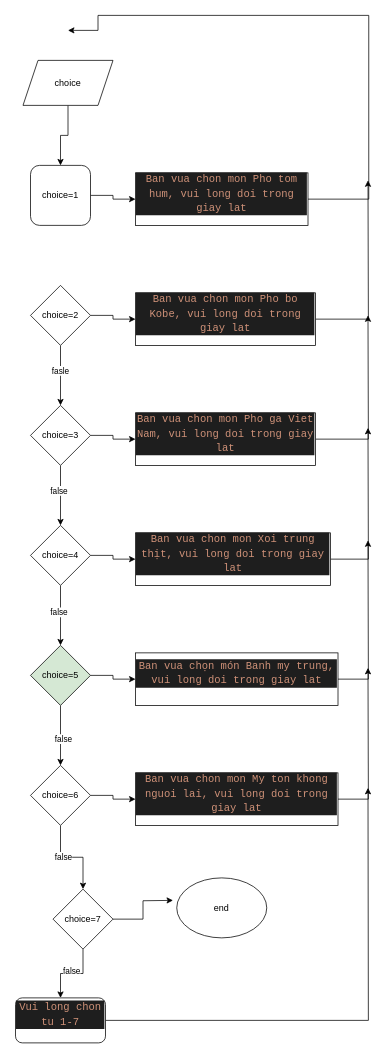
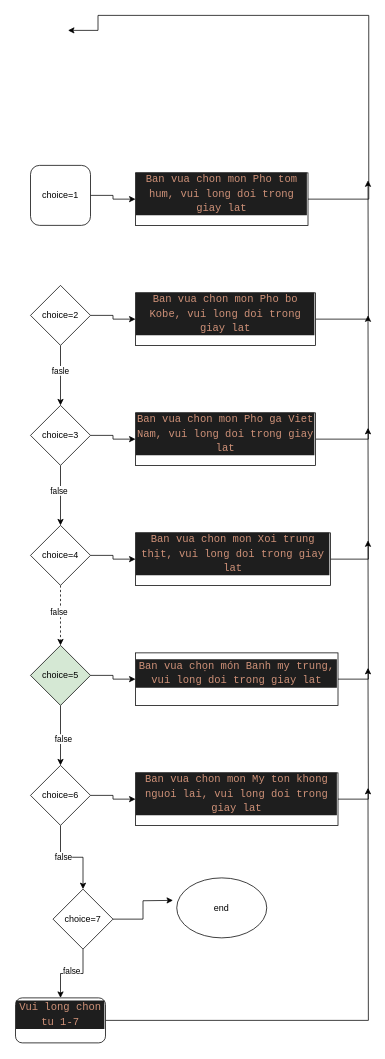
  <mxCell id="0" />
  <mxCell id="1" parent="0" />
- <mxCell id="2" style="edgeStyle=orthogonalEdgeStyle;rounded=0;orthogonalLoop=1;jettySize=auto;html=1;entryX=0.5;entryY=0;entryDx=0;entryDy=0;" edge="1" parent="1" source="3" target="5"><mxGeometry relative="1" as="geometry" /></mxCell>
- <mxCell id="3" value="choice" style="shape=parallelogram;perimeter=parallelogramPerimeter;whiteSpace=wrap;html=1;fixedSize=1;" vertex="1" parent="1"><mxGeometry x="30" y="80" width="120" height="60" as="geometry" /></mxCell>
  <mxCell id="4" value="" style="edgeStyle=orthogonalEdgeStyle;rounded=0;orthogonalLoop=1;jettySize=auto;html=1;" edge="1" parent="1" source="5" target="33"><mxGeometry relative="1" as="geometry" /></mxCell>
  <mxCell id="5" value="choice=1" style="whiteSpace=wrap;html=1;rounded=1;" vertex="1" parent="1"><mxGeometry x="40" y="220" width="80" height="80" as="geometry" /></mxCell>
  <mxCell id="6" value="" style="edgeStyle=orthogonalEdgeStyle;rounded=0;orthogonalLoop=1;jettySize=auto;html=1;" edge="1" parent="1" source="9" target="13"><mxGeometry relative="1" as="geometry" /></mxCell>
  <mxCell id="7" value="fasle" style="edgeLabel;html=1;align=center;verticalAlign=middle;resizable=0;points=[];" vertex="1" connectable="0" parent="6"><mxGeometry x="-0.186" y="-1" relative="1" as="geometry"><mxPoint as="offset" /></mxGeometry></mxCell>
  <mxCell id="8" value="" style="edgeStyle=orthogonalEdgeStyle;rounded=0;orthogonalLoop=1;jettySize=auto;html=1;" edge="1" parent="1" source="9" target="35"><mxGeometry relative="1" as="geometry" /></mxCell>
  <mxCell id="9" value="choice=2" style="rhombus;whiteSpace=wrap;html=1;" vertex="1" parent="1"><mxGeometry x="40" y="380" width="80" height="80" as="geometry" /></mxCell>
  <mxCell id="10" value="" style="edgeStyle=orthogonalEdgeStyle;rounded=0;orthogonalLoop=1;jettySize=auto;html=1;" edge="1" parent="1" source="13" target="17"><mxGeometry relative="1" as="geometry" /></mxCell>
  <mxCell id="11" value="false" style="edgeLabel;html=1;align=center;verticalAlign=middle;resizable=0;points=[];" vertex="1" connectable="0" parent="10"><mxGeometry x="-0.186" y="-3" relative="1" as="geometry"><mxPoint as="offset" /></mxGeometry></mxCell>
  <mxCell id="12" value="" style="edgeStyle=orthogonalEdgeStyle;rounded=0;orthogonalLoop=1;jettySize=auto;html=1;" edge="1" parent="1" source="13" target="37"><mxGeometry relative="1" as="geometry" /></mxCell>
  <mxCell id="13" value="choice=3" style="rhombus;whiteSpace=wrap;html=1;" vertex="1" parent="1"><mxGeometry x="40" y="540" width="80" height="80" as="geometry" /></mxCell>
- <mxCell id="14" value="" style="edgeStyle=orthogonalEdgeStyle;rounded=0;orthogonalLoop=1;jettySize=auto;html=1;" edge="1" parent="1" source="17" target="21"><mxGeometry relative="1" as="geometry" /></mxCell>
+ <mxCell id="14" value="" style="edgeStyle=orthogonalEdgeStyle;rounded=0;orthogonalLoop=1;jettySize=auto;html=1;dashed=1;" edge="1" parent="1" source="17" target="21"><mxGeometry relative="1" as="geometry" /></mxCell>
  <mxCell id="15" value="false" style="edgeLabel;html=1;align=center;verticalAlign=middle;resizable=0;points=[];" vertex="1" connectable="0" parent="14"><mxGeometry x="-0.114" y="-3" relative="1" as="geometry"><mxPoint as="offset" /></mxGeometry></mxCell>
  <mxCell id="16" value="" style="edgeStyle=orthogonalEdgeStyle;rounded=0;orthogonalLoop=1;jettySize=auto;html=1;" edge="1" parent="1" source="17" target="39"><mxGeometry relative="1" as="geometry" /></mxCell>
  <mxCell id="17" value="choice=4" style="rhombus;whiteSpace=wrap;html=1;" vertex="1" parent="1"><mxGeometry x="40" y="700" width="80" height="80" as="geometry" /></mxCell>
  <mxCell id="18" value="" style="edgeStyle=orthogonalEdgeStyle;rounded=0;orthogonalLoop=1;jettySize=auto;html=1;" edge="1" parent="1" source="21" target="25"><mxGeometry relative="1" as="geometry" /></mxCell>
  <mxCell id="19" value="false" style="edgeLabel;html=1;align=center;verticalAlign=middle;resizable=0;points=[];" vertex="1" connectable="0" parent="18"><mxGeometry x="0.1" y="3" relative="1" as="geometry"><mxPoint as="offset" /></mxGeometry></mxCell>
  <mxCell id="20" value="" style="edgeStyle=orthogonalEdgeStyle;rounded=0;orthogonalLoop=1;jettySize=auto;html=1;" edge="1" parent="1" source="21" target="41"><mxGeometry relative="1" as="geometry" /></mxCell>
  <mxCell id="21" value="choice=5" style="rhombus;whiteSpace=wrap;html=1;fillColor=#d5e8d4;" vertex="1" parent="1"><mxGeometry x="40" y="860" width="80" height="80" as="geometry" /></mxCell>
  <mxCell id="22" style="edgeStyle=orthogonalEdgeStyle;rounded=0;orthogonalLoop=1;jettySize=auto;html=1;entryX=0.5;entryY=0;entryDx=0;entryDy=0;" edge="1" parent="1" source="25" target="29"><mxGeometry relative="1" as="geometry" /></mxCell>
  <mxCell id="23" value="false" style="edgeLabel;html=1;align=center;verticalAlign=middle;resizable=0;points=[];" vertex="1" connectable="0" parent="22"><mxGeometry x="-0.295" y="3" relative="1" as="geometry"><mxPoint as="offset" /></mxGeometry></mxCell>
  <mxCell id="24" value="" style="edgeStyle=orthogonalEdgeStyle;rounded=0;orthogonalLoop=1;jettySize=auto;html=1;" edge="1" parent="1" source="25" target="43"><mxGeometry relative="1" as="geometry" /></mxCell>
  <mxCell id="25" value="choice=6" style="rhombus;whiteSpace=wrap;html=1;" vertex="1" parent="1"><mxGeometry x="40" y="1020" width="80" height="80" as="geometry" /></mxCell>
  <mxCell id="26" value="" style="edgeStyle=orthogonalEdgeStyle;rounded=0;orthogonalLoop=1;jettySize=auto;html=1;" edge="1" parent="1" source="29" target="31"><mxGeometry relative="1" as="geometry" /></mxCell>
  <mxCell id="27" value="false" style="edgeLabel;html=1;align=center;verticalAlign=middle;resizable=0;points=[];" vertex="1" connectable="0" parent="26"><mxGeometry x="0.009" y="-3" relative="1" as="geometry"><mxPoint as="offset" /></mxGeometry></mxCell>
  <mxCell id="28" style="edgeStyle=orthogonalEdgeStyle;rounded=0;orthogonalLoop=1;jettySize=auto;html=1;" edge="1" parent="1" source="29"><mxGeometry relative="1" as="geometry"><mxPoint x="230" y="1200" as="targetPoint" /></mxGeometry></mxCell>
  <mxCell id="29" value="choice=7" style="rhombus;whiteSpace=wrap;html=1;" vertex="1" parent="1"><mxGeometry x="70" y="1185" width="80" height="80" as="geometry" /></mxCell>
  <mxCell id="30" style="edgeStyle=orthogonalEdgeStyle;rounded=0;orthogonalLoop=1;jettySize=auto;html=1;" edge="1" parent="1" source="31"><mxGeometry relative="1" as="geometry"><mxPoint x="490" y="1050" as="targetPoint" /></mxGeometry></mxCell>
  <mxCell id="31" value="&#10;&lt;div style=&quot;color: rgb(212, 212, 212); background-color: rgb(30, 30, 30); font-family: Consolas, &amp;quot;Courier New&amp;quot;, monospace; font-weight: normal; font-size: 14px; line-height: 19px;&quot;&gt;&lt;div&gt;&lt;span style=&quot;color: #ce9178;&quot;&gt;Vui long chon tu 1-7&lt;/span&gt;&lt;/div&gt;&lt;/div&gt;&#10;&#10;" style="rounded=1;whiteSpace=wrap;html=1;" vertex="1" parent="1"><mxGeometry x="20" y="1330" width="120" height="60" as="geometry" /></mxCell>
  <mxCell id="32" style="edgeStyle=orthogonalEdgeStyle;rounded=0;orthogonalLoop=1;jettySize=auto;html=1;" edge="1" parent="1" source="33"><mxGeometry relative="1" as="geometry"><mxPoint x="90" y="40" as="targetPoint" /><Array as="points"><mxPoint x="491" y="265" /><mxPoint x="491" y="20" /><mxPoint x="130" y="20" /><mxPoint x="130" y="40" /></Array></mxGeometry></mxCell>
  <mxCell id="33" value="&#10;&lt;div style=&quot;color: rgb(212, 212, 212); background-color: rgb(30, 30, 30); font-family: Consolas, &amp;quot;Courier New&amp;quot;, monospace; font-weight: normal; font-size: 14px; line-height: 19px;&quot;&gt;&lt;div&gt;&lt;span style=&quot;color: #ce9178;&quot;&gt;Ban vua chon mon Pho tom hum, vui long doi trong giay lat&lt;/span&gt;&lt;/div&gt;&lt;/div&gt;&#10;&#10;" style="whiteSpace=wrap;html=1;" vertex="1" parent="1"><mxGeometry x="180" y="230" width="230" height="70" as="geometry" /></mxCell>
  <mxCell id="34" style="edgeStyle=orthogonalEdgeStyle;rounded=0;orthogonalLoop=1;jettySize=auto;html=1;" edge="1" parent="1" source="35"><mxGeometry relative="1" as="geometry"><mxPoint x="490" y="240" as="targetPoint" /></mxGeometry></mxCell>
  <mxCell id="35" value="&#10;&lt;div style=&quot;color: rgb(212, 212, 212); background-color: rgb(30, 30, 30); font-family: Consolas, &amp;quot;Courier New&amp;quot;, monospace; font-weight: normal; font-size: 14px; line-height: 19px;&quot;&gt;&lt;div&gt;&lt;span style=&quot;color: #ce9178;&quot;&gt;Ban vua chon mon Pho bo Kobe, vui long doi trong giay lat&lt;/span&gt;&lt;/div&gt;&lt;/div&gt;&#10;&#10;" style="whiteSpace=wrap;html=1;" vertex="1" parent="1"><mxGeometry x="180" y="390" width="240" height="70" as="geometry" /></mxCell>
  <mxCell id="36" style="edgeStyle=orthogonalEdgeStyle;rounded=0;orthogonalLoop=1;jettySize=auto;html=1;" edge="1" parent="1" source="37"><mxGeometry relative="1" as="geometry"><mxPoint x="490" y="420" as="targetPoint" /></mxGeometry></mxCell>
  <mxCell id="37" value="&#10;&lt;div style=&quot;color: rgb(212, 212, 212); background-color: rgb(30, 30, 30); font-family: Consolas, &amp;quot;Courier New&amp;quot;, monospace; font-weight: normal; font-size: 14px; line-height: 19px;&quot;&gt;&lt;div&gt;&lt;span style=&quot;color: #ce9178;&quot;&gt;Ban vua chon mon Pho ga Viet Nam, vui long doi trong giay lat&lt;/span&gt;&lt;/div&gt;&lt;/div&gt;&#10;&#10;" style="whiteSpace=wrap;html=1;" vertex="1" parent="1"><mxGeometry x="180" y="550" width="240" height="70" as="geometry" /></mxCell>
  <mxCell id="38" style="edgeStyle=orthogonalEdgeStyle;rounded=0;orthogonalLoop=1;jettySize=auto;html=1;" edge="1" parent="1" source="39"><mxGeometry relative="1" as="geometry"><mxPoint x="490" y="570" as="targetPoint" /></mxGeometry></mxCell>
  <mxCell id="39" value="&#10;&lt;div style=&quot;color: rgb(212, 212, 212); background-color: rgb(30, 30, 30); font-family: Consolas, &amp;quot;Courier New&amp;quot;, monospace; font-weight: normal; font-size: 14px; line-height: 19px;&quot;&gt;&lt;div&gt;&lt;span style=&quot;color: #ce9178;&quot;&gt;Ban vua chon mon Xoi trung thịt, vui long doi trong giay lat&lt;/span&gt;&lt;/div&gt;&lt;/div&gt;&#10;&#10;" style="whiteSpace=wrap;html=1;" vertex="1" parent="1"><mxGeometry x="180" y="710" width="260" height="70" as="geometry" /></mxCell>
  <mxCell id="40" style="edgeStyle=orthogonalEdgeStyle;rounded=0;orthogonalLoop=1;jettySize=auto;html=1;" edge="1" parent="1" source="41"><mxGeometry relative="1" as="geometry"><mxPoint x="490" y="720" as="targetPoint" /></mxGeometry></mxCell>
  <mxCell id="41" value="&#10;&lt;div style=&quot;color: rgb(212, 212, 212); background-color: rgb(30, 30, 30); font-family: Consolas, &amp;quot;Courier New&amp;quot;, monospace; font-weight: normal; font-size: 14px; line-height: 19px;&quot;&gt;&lt;div&gt;&lt;span style=&quot;color: #ce9178;&quot;&gt;Ban vua chọn món Banh my trung, vui long doi trong giay lat&lt;/span&gt;&lt;/div&gt;&lt;/div&gt;&#10;&#10;" style="whiteSpace=wrap;html=1;" vertex="1" parent="1"><mxGeometry x="180" y="870" width="270" height="70" as="geometry" /></mxCell>
  <mxCell id="42" style="edgeStyle=orthogonalEdgeStyle;rounded=0;orthogonalLoop=1;jettySize=auto;html=1;" edge="1" parent="1" source="43"><mxGeometry relative="1" as="geometry"><mxPoint x="490" y="890" as="targetPoint" /></mxGeometry></mxCell>
  <mxCell id="43" value="&#10;&lt;div style=&quot;color: rgb(212, 212, 212); background-color: rgb(30, 30, 30); font-family: Consolas, &amp;quot;Courier New&amp;quot;, monospace; font-weight: normal; font-size: 14px; line-height: 19px;&quot;&gt;&lt;div&gt;&lt;span style=&quot;color: #ce9178;&quot;&gt;Ban vua chon mon My ton khong nguoi lai, vui long doi trong giay lat&lt;/span&gt;&lt;/div&gt;&lt;/div&gt;&#10;&#10;" style="whiteSpace=wrap;html=1;" vertex="1" parent="1"><mxGeometry x="180" y="1030" width="270" height="70" as="geometry" /></mxCell>
  <mxCell id="44" value="end" style="ellipse;whiteSpace=wrap;html=1;" vertex="1" parent="1"><mxGeometry x="235" y="1170" width="120" height="80" as="geometry" /></mxCell>
